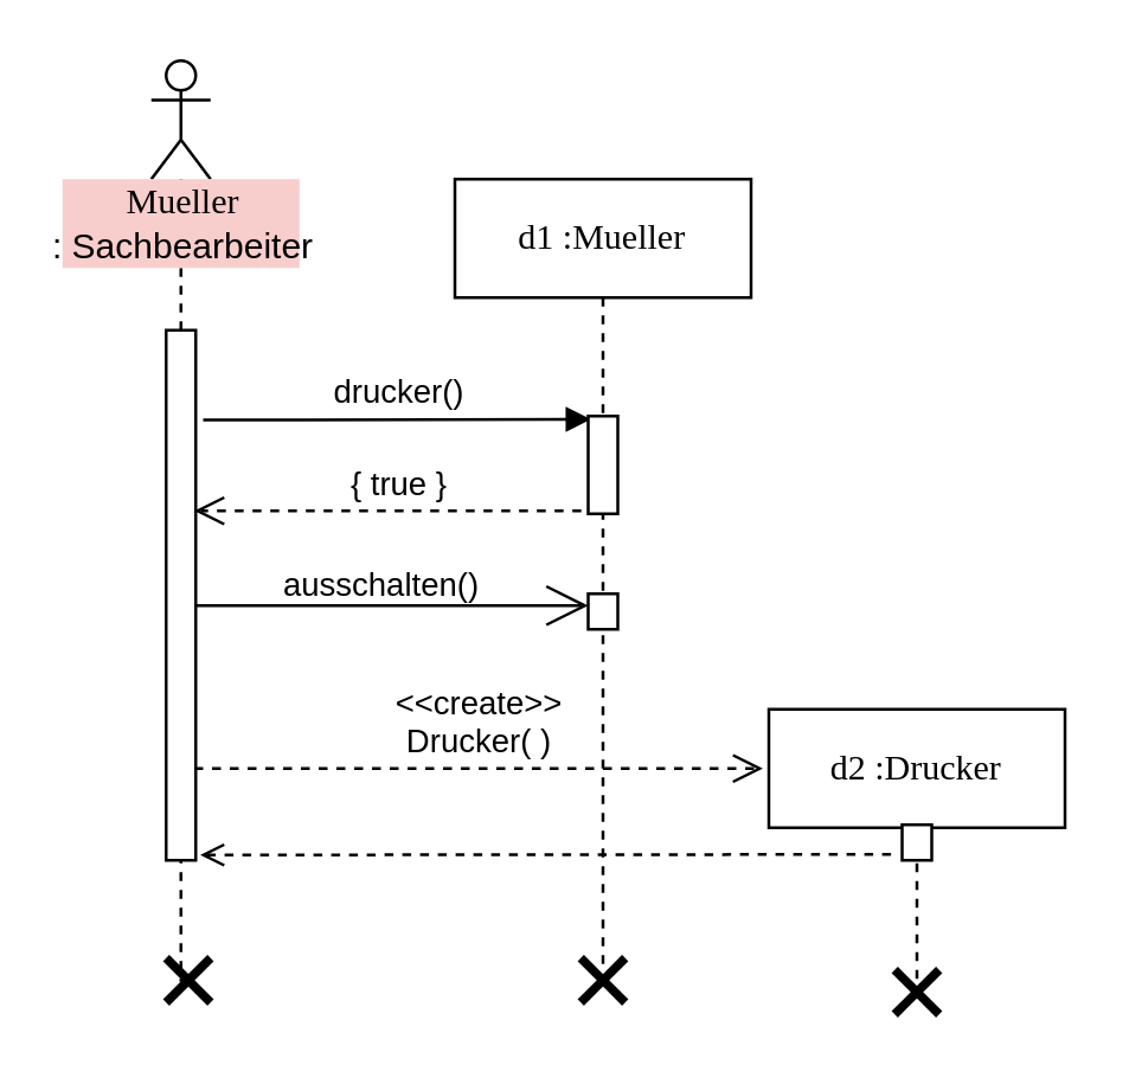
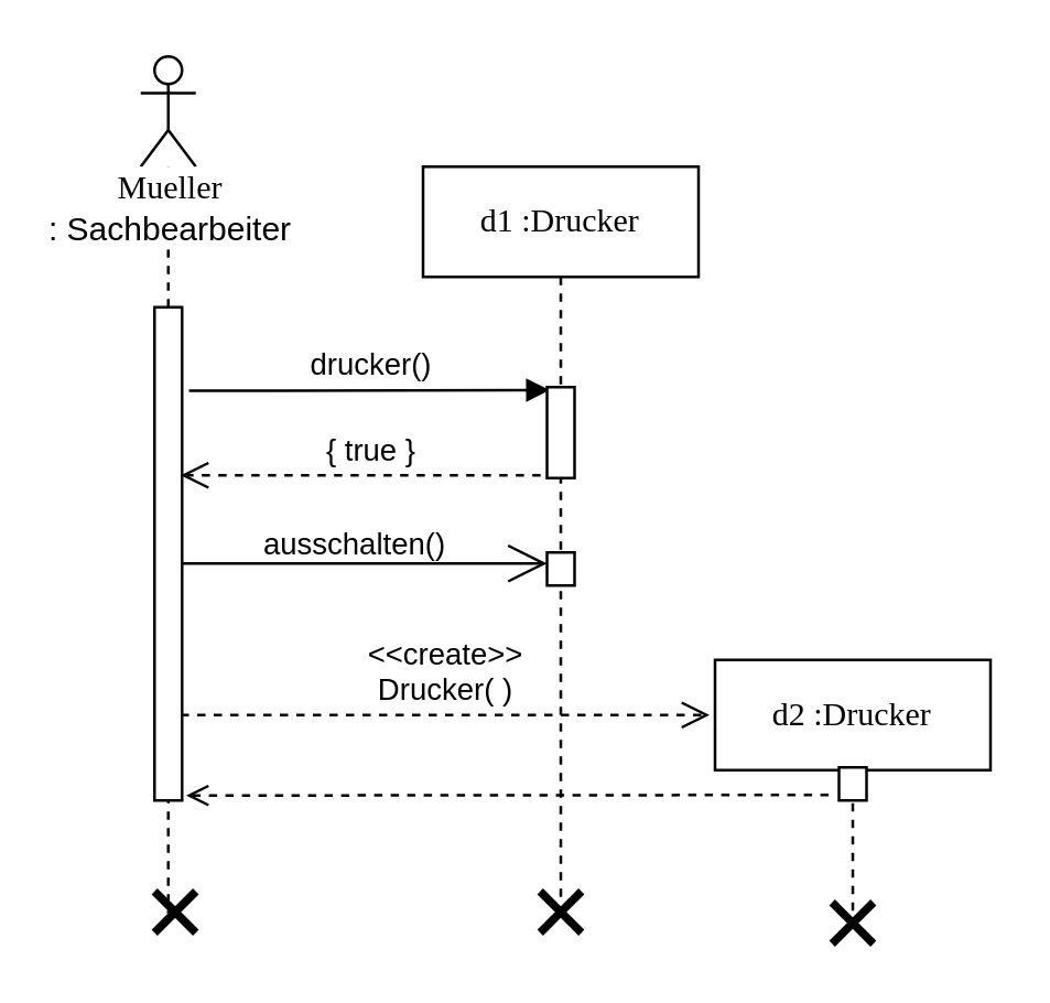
  <mxCell id="0" />
  <mxCell id="1" parent="0" />
- <mxCell id="2" value="d1 :Mueller" style="shape=umlLifeline;perimeter=lifelinePerimeter;whiteSpace=wrap;html=1;container=1;collapsible=0;recursiveResize=0;outlineConnect=0;rounded=0;shadow=0;comic=0;labelBackgroundColor=none;strokeWidth=1;fontFamily=Verdana;fontSize=12;align=center;" parent="1" vertex="1"><mxGeometry x="153" y="60" width="100" height="268" as="geometry" /></mxCell>
+ <mxCell id="2" value="d1 :Drucker" style="shape=umlLifeline;perimeter=lifelinePerimeter;whiteSpace=wrap;html=1;container=1;collapsible=0;recursiveResize=0;outlineConnect=0;rounded=0;shadow=0;comic=0;labelBackgroundColor=none;strokeWidth=1;fontFamily=Verdana;fontSize=12;align=center;" parent="1" vertex="1"><mxGeometry x="153" y="60" width="100" height="268" as="geometry" /></mxCell>
  <mxCell id="3" value="" style="html=1;points=[];perimeter=orthogonalPerimeter;rounded=0;shadow=0;glass=0;sketch=0;strokeColor=#000000;" parent="2" vertex="1"><mxGeometry x="45" y="140" width="10" height="12" as="geometry" /></mxCell>
  <mxCell id="4" value="&lt;font style=&quot;font-size: 11px&quot; face=&quot;Helvetica&quot;&gt;drucker()&lt;/font&gt;" style="html=1;verticalAlign=bottom;endArrow=block;labelBackgroundColor=none;fontFamily=Verdana;fontSize=12;elbow=vertical;entryX=0.1;entryY=0.033;entryDx=0;entryDy=0;entryPerimeter=0;" parent="1" target="10" edge="1"><mxGeometry relative="1" as="geometry"><mxPoint x="68" y="141.32" as="sourcePoint" /></mxGeometry></mxCell>
  <mxCell id="5" value="" style="shape=umlLifeline;participant=umlActor;perimeter=lifelinePerimeter;whiteSpace=wrap;html=1;container=1;collapsible=0;recursiveResize=0;verticalAlign=top;spacingTop=36;outlineConnect=0;rounded=0;shadow=0;glass=0;sketch=0;strokeColor=#000000;" parent="1" vertex="1"><mxGeometry x="50.5" y="20" width="20" height="311" as="geometry" /></mxCell>
  <mxCell id="6" value="" style="html=1;points=[];perimeter=orthogonalPerimeter;rounded=0;shadow=0;glass=0;sketch=0;strokeColor=#000000;" parent="5" vertex="1"><mxGeometry x="5" y="91" width="10" height="179" as="geometry" /></mxCell>
  <mxCell id="7" value="" style="shape=umlDestroy;whiteSpace=wrap;html=1;strokeWidth=3;" parent="1" vertex="1"><mxGeometry x="55.5" y="323" width="15" height="15" as="geometry" /></mxCell>
- <mxCell id="8" value="&lt;div&gt;&lt;font face=&quot;Verdana&quot;&gt;Mueller&lt;/font&gt;&lt;br&gt;&lt;/div&gt;&lt;div&gt;: Sachbearbeiter&lt;br&gt;&lt;/div&gt;" style="html=1;rounded=0;shadow=0;glass=0;sketch=0;strokeColor=none;fillColor=#f8cecc;" parent="1" vertex="1"><mxGeometry x="20.5" y="60" width="80" height="30" as="geometry" /></mxCell>
+ <mxCell id="8" value="&lt;div&gt;&lt;font face=&quot;Verdana&quot;&gt;Mueller&lt;/font&gt;&lt;br&gt;&lt;/div&gt;&lt;div&gt;: Sachbearbeiter&lt;br&gt;&lt;/div&gt;" style="html=1;rounded=0;shadow=0;glass=0;sketch=0;strokeColor=none;" parent="1" vertex="1"><mxGeometry x="20.5" y="60" width="80" height="30" as="geometry" /></mxCell>
  <mxCell id="9" value="&lt;font face=&quot;Helvetica&quot;&gt;{ true &lt;/font&gt;}" style="html=1;verticalAlign=bottom;endArrow=open;dashed=1;endSize=8;entryX=1.083;entryY=0.758;entryDx=0;entryDy=0;entryPerimeter=0;exitX=0.5;exitY=0.813;exitDx=0;exitDy=0;exitPerimeter=0;" parent="1" edge="1"><mxGeometry relative="1" as="geometry"><mxPoint x="201.67" y="172.01" as="sourcePoint" /><mxPoint x="65" y="172" as="targetPoint" /></mxGeometry></mxCell>
  <mxCell id="10" value="" style="html=1;points=[];perimeter=orthogonalPerimeter;rounded=0;shadow=0;comic=0;labelBackgroundColor=none;strokeWidth=1;fontFamily=Verdana;fontSize=12;align=center;" parent="1" vertex="1"><mxGeometry x="198" y="140" width="10" height="33" as="geometry" /></mxCell>
  <mxCell id="11" value="" style="endArrow=open;endFill=1;endSize=12;html=1;" parent="1" target="3" edge="1"><mxGeometry width="160" relative="1" as="geometry"><mxPoint x="65" y="204" as="sourcePoint" /><mxPoint x="165" y="204" as="targetPoint" /></mxGeometry></mxCell>
  <mxCell id="12" value="ausschalten()" style="edgeLabel;html=1;align=center;verticalAlign=middle;resizable=0;points=[];" parent="11" vertex="1" connectable="0"><mxGeometry x="-0.358" y="3" relative="1" as="geometry"><mxPoint x="19.33" y="-5" as="offset" /></mxGeometry></mxCell>
  <mxCell id="13" value="" style="shape=umlDestroy;whiteSpace=wrap;html=1;strokeWidth=3;" parent="1" vertex="1"><mxGeometry x="195.5" y="323" width="15" height="15" as="geometry" /></mxCell>
  <mxCell id="14" value="d2 :Drucker" style="shape=umlLifeline;perimeter=lifelinePerimeter;whiteSpace=wrap;html=1;container=1;collapsible=0;recursiveResize=0;outlineConnect=0;rounded=0;shadow=0;comic=0;labelBackgroundColor=none;strokeWidth=1;fontFamily=Verdana;fontSize=12;align=center;" parent="1" vertex="1"><mxGeometry x="259" y="239" width="100" height="99" as="geometry" /></mxCell>
  <mxCell id="15" value="" style="html=1;points=[];perimeter=orthogonalPerimeter;rounded=0;shadow=0;glass=0;sketch=0;strokeColor=#000000;" parent="14" vertex="1"><mxGeometry x="45" y="39" width="10" height="12" as="geometry" /></mxCell>
  <mxCell id="16" value="" style="shape=umlDestroy;whiteSpace=wrap;html=1;strokeWidth=3;" parent="14" vertex="1"><mxGeometry x="42.5" y="88" width="15" height="15" as="geometry" /></mxCell>
  <mxCell id="17" value="&lt;div&gt;&amp;lt;&amp;lt;create&amp;gt;&amp;gt;&lt;/div&gt;&lt;div&gt;Drucker( )&lt;/div&gt;" style="html=1;verticalAlign=bottom;endArrow=open;dashed=1;endSize=8;exitX=0.95;exitY=0.827;exitDx=0;exitDy=0;exitPerimeter=0;" parent="1" source="6" edge="1"><mxGeometry relative="1" as="geometry"><mxPoint x="257" y="259" as="targetPoint" /><mxPoint x="70.5" y="259" as="sourcePoint" /></mxGeometry></mxCell>
  <mxCell id="18" value="" style="html=1;verticalAlign=bottom;endArrow=none;dashed=1;endSize=8;exitX=0.95;exitY=0.827;exitDx=0;exitDy=0;exitPerimeter=0;endFill=0;startArrow=open;startFill=0;" edge="1" parent="1"><mxGeometry relative="1" as="geometry"><mxPoint x="302" y="288" as="targetPoint" /><mxPoint x="67" y="288.203" as="sourcePoint" /></mxGeometry></mxCell>
